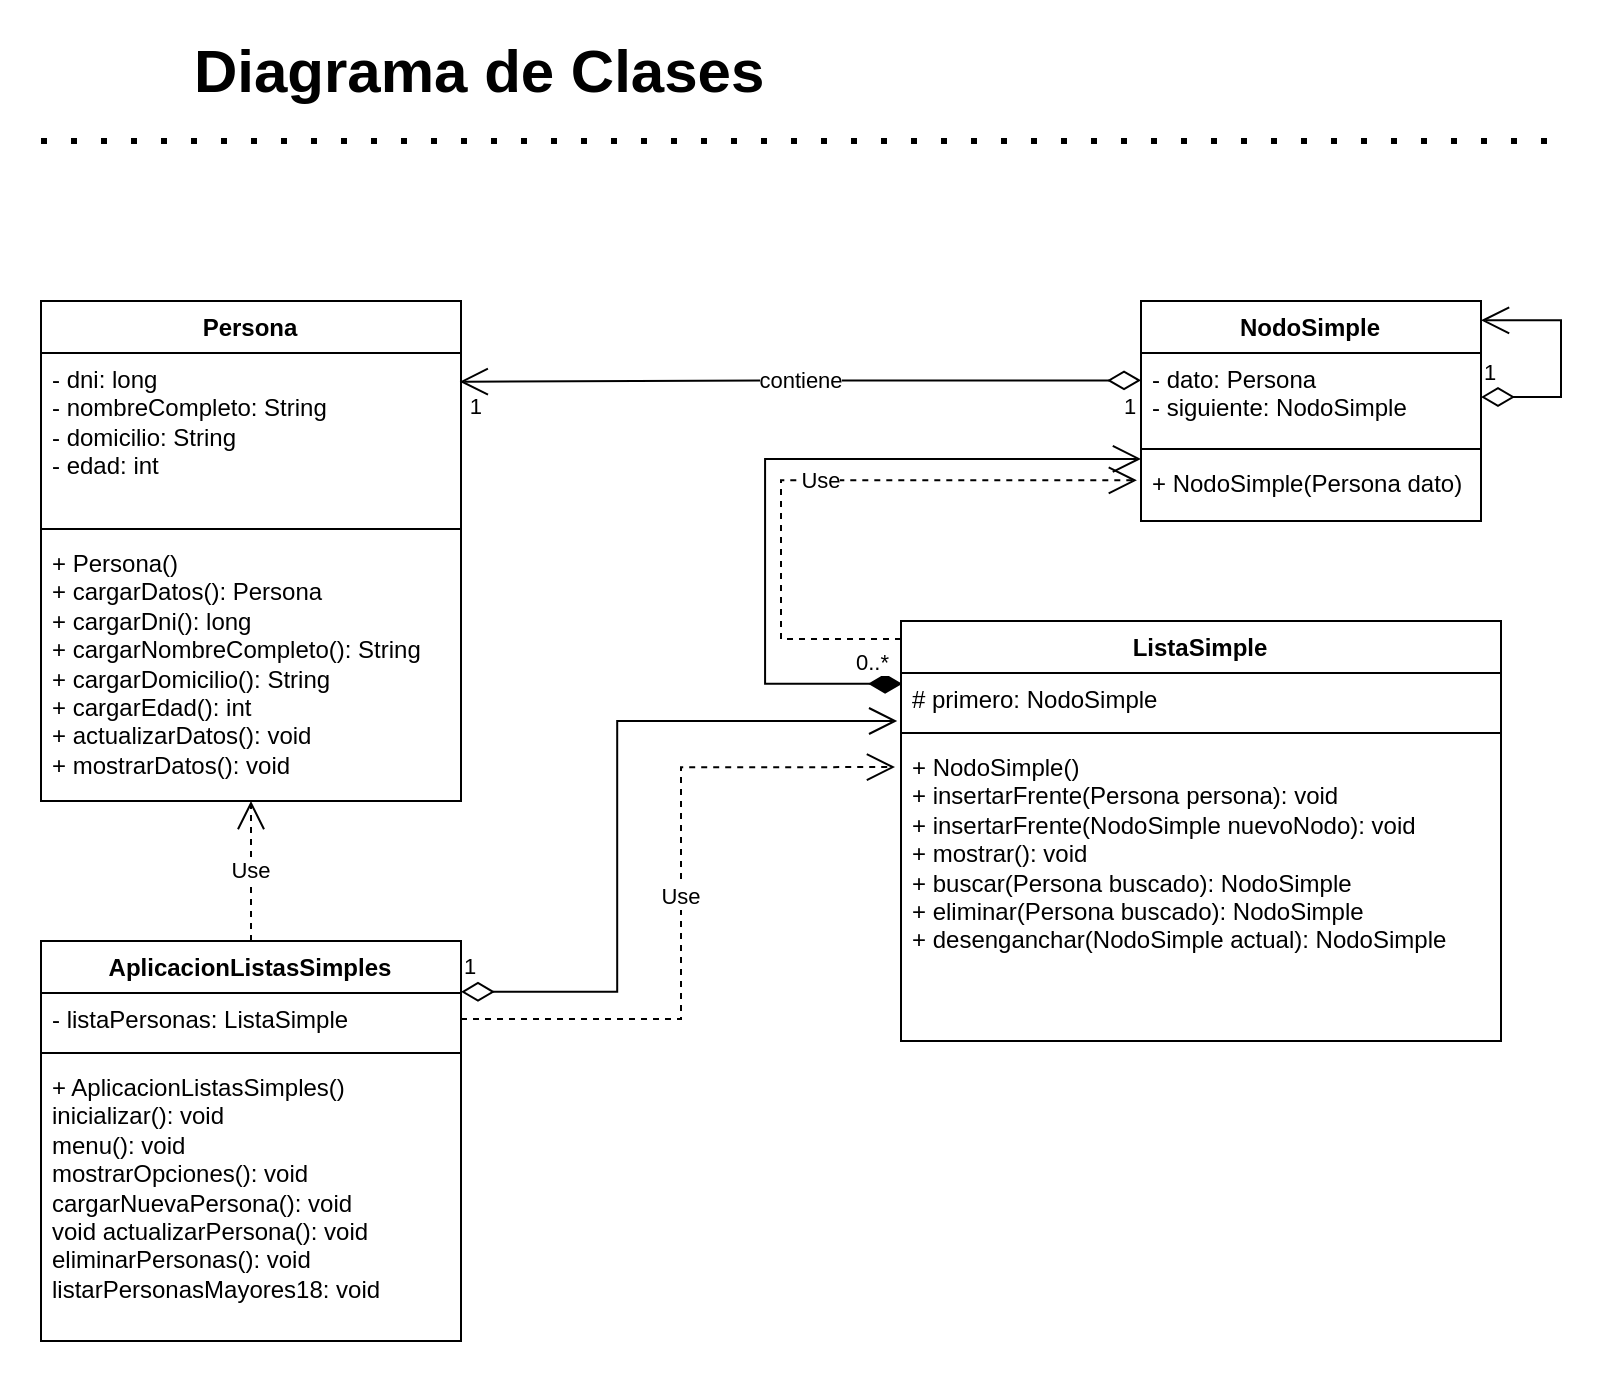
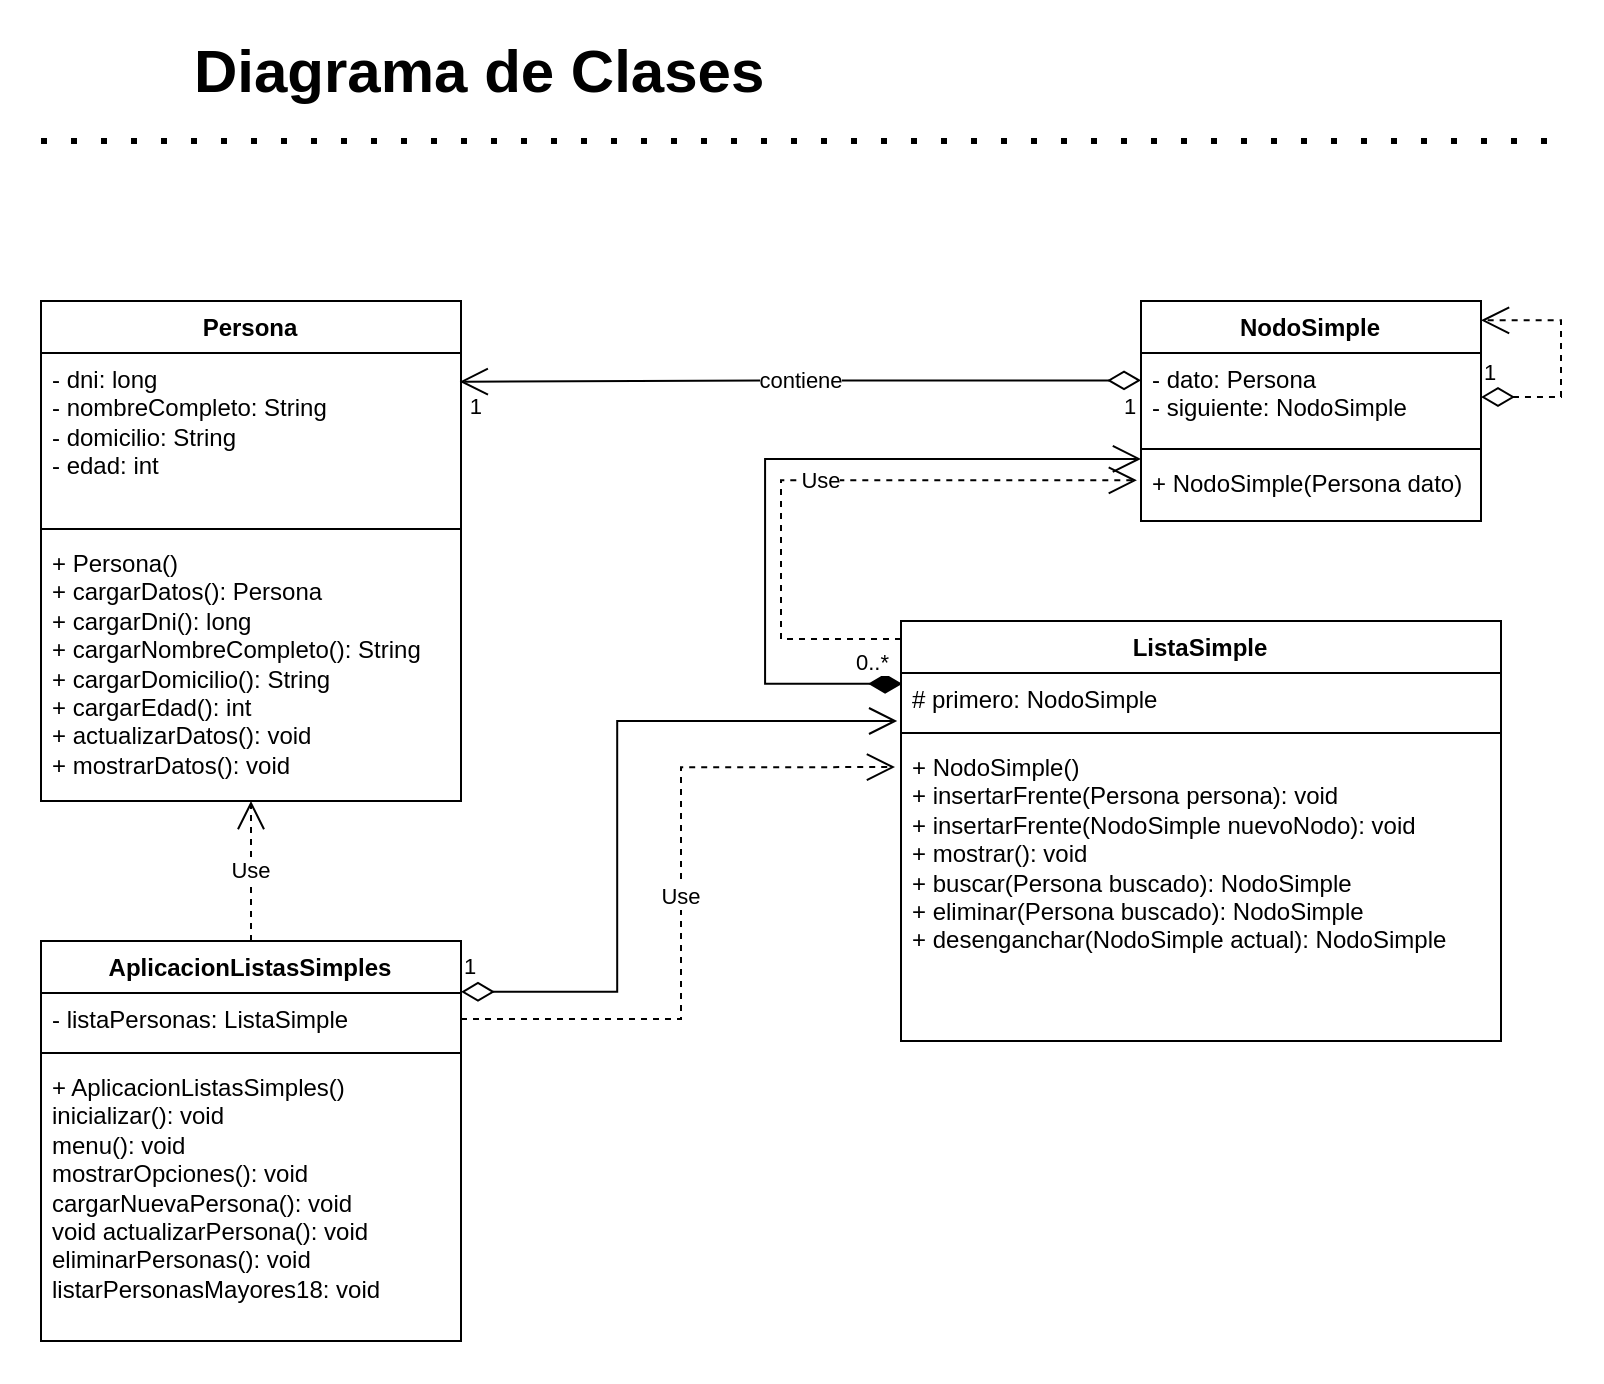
  <mxCell id="0" />
  <mxCell id="1" parent="0" />
  <mxCell id="2" value="Persona" style="swimlane;fontStyle=1;align=center;verticalAlign=top;childLayout=stackLayout;horizontal=1;startSize=26;horizontalStack=0;resizeParent=1;resizeParentMax=0;resizeLast=0;collapsible=1;marginBottom=0;whiteSpace=wrap;html=1;" vertex="1" parent="1"><mxGeometry x="20" y="150" width="210" height="250" as="geometry" /></mxCell>
  <mxCell id="3" value="- dni: long&lt;br&gt;- nombreCompleto: String&lt;br&gt;- domicilio: String&lt;br&gt;- edad: int" style="text;strokeColor=none;fillColor=none;align=left;verticalAlign=top;spacingLeft=4;spacingRight=4;overflow=hidden;rotatable=0;points=[[0,0.5],[1,0.5]];portConstraint=eastwest;whiteSpace=wrap;html=1;" vertex="1" parent="2"><mxGeometry y="26" width="210" height="84" as="geometry" /></mxCell>
  <mxCell id="4" value="" style="line;strokeWidth=1;fillColor=none;align=left;verticalAlign=middle;spacingTop=-1;spacingLeft=3;spacingRight=3;rotatable=0;labelPosition=right;points=[];portConstraint=eastwest;strokeColor=inherit;" vertex="1" parent="2"><mxGeometry y="110" width="210" height="8" as="geometry" /></mxCell>
  <mxCell id="5" value="+ Persona()&lt;br&gt;+ cargarDatos(): Persona&lt;br&gt;+ cargarDni(): long&lt;br&gt;+ cargarNombreCompleto(): String&lt;br&gt;+ cargarDomicilio(): String&lt;br&gt;+ cargarEdad(): int&lt;br&gt;+ actualizarDatos(): void&lt;div&gt;+ mostrarDatos(): void&lt;/div&gt;" style="text;strokeColor=none;fillColor=none;align=left;verticalAlign=top;spacingLeft=4;spacingRight=4;overflow=hidden;rotatable=0;points=[[0,0.5],[1,0.5]];portConstraint=eastwest;whiteSpace=wrap;html=1;" vertex="1" parent="2"><mxGeometry y="118" width="210" height="132" as="geometry" /></mxCell>
  <mxCell id="6" value="" style="endArrow=none;dashed=1;html=1;rounded=0;fontStyle=1;strokeWidth=3;dashPattern=1 4;fontSize=5;" edge="1" parent="1"><mxGeometry width="50" height="50" relative="1" as="geometry"><mxPoint x="20" y="70" as="sourcePoint" /><mxPoint x="780" y="70" as="targetPoint" /></mxGeometry></mxCell>
  <mxCell id="7" value="Diagrama de Clases" style="text;html=1;align=left;verticalAlign=middle;whiteSpace=wrap;rounded=0;fontSize=30;fontStyle=1;fontFamily=Helvetica;" vertex="1" parent="1"><mxGeometry x="95" y="20" width="410" height="30" as="geometry" /></mxCell>
  <mxCell id="8" value="NodoSimple" style="swimlane;fontStyle=1;align=center;verticalAlign=top;childLayout=stackLayout;horizontal=1;startSize=26;horizontalStack=0;resizeParent=1;resizeParentMax=0;resizeLast=0;collapsible=1;marginBottom=0;whiteSpace=wrap;html=1;" vertex="1" parent="1"><mxGeometry x="570" y="150" width="170" height="110" as="geometry" /></mxCell>
  <mxCell id="9" value="- dato: Persona&lt;br&gt;- siguiente: NodoSimple" style="text;strokeColor=none;fillColor=none;align=left;verticalAlign=top;spacingLeft=4;spacingRight=4;overflow=hidden;rotatable=0;points=[[0,0.5],[1,0.5]];portConstraint=eastwest;whiteSpace=wrap;html=1;" vertex="1" parent="8"><mxGeometry y="26" width="170" height="44" as="geometry" /></mxCell>
  <mxCell id="10" value="" style="line;strokeWidth=1;fillColor=none;align=left;verticalAlign=middle;spacingTop=-1;spacingLeft=3;spacingRight=3;rotatable=0;labelPosition=right;points=[];portConstraint=eastwest;strokeColor=inherit;" vertex="1" parent="8"><mxGeometry y="70" width="170" height="8" as="geometry" /></mxCell>
  <mxCell id="11" value="+ NodoSimple(Persona dato)" style="text;strokeColor=none;fillColor=none;align=left;verticalAlign=top;spacingLeft=4;spacingRight=4;overflow=hidden;rotatable=0;points=[[0,0.5],[1,0.5]];portConstraint=eastwest;whiteSpace=wrap;html=1;" vertex="1" parent="8"><mxGeometry y="78" width="170" height="32" as="geometry" /></mxCell>
- <mxCell id="12" value="1" style="endArrow=open;html=1;endSize=12;startArrow=diamondThin;startSize=14;startFill=0;edgeStyle=elbowEdgeStyle;align=left;verticalAlign=bottom;rounded=0;exitX=1;exitY=0.5;exitDx=0;exitDy=0;entryX=1;entryY=0.088;entryDx=0;entryDy=0;entryPerimeter=0;" edge="1" parent="8" source="9" target="8"><mxGeometry x="-1" y="3" relative="1" as="geometry"><mxPoint x="-80" y="100" as="sourcePoint" /><mxPoint x="80" y="100" as="targetPoint" /><Array as="points"><mxPoint x="210" y="30" /></Array></mxGeometry></mxCell>
+ <mxCell id="12" value="1" style="endArrow=open;html=1;endSize=12;startArrow=diamondThin;startSize=14;startFill=0;edgeStyle=elbowEdgeStyle;align=left;verticalAlign=bottom;rounded=0;exitX=1;exitY=0.5;exitDx=0;exitDy=0;entryX=1;entryY=0.088;entryDx=0;entryDy=0;entryPerimeter=0;dashed=1;" edge="1" parent="8" source="9" target="8"><mxGeometry x="-1" y="3" relative="1" as="geometry"><mxPoint x="-80" y="100" as="sourcePoint" /><mxPoint x="80" y="100" as="targetPoint" /><Array as="points"><mxPoint x="210" y="30" /></Array></mxGeometry></mxCell>
  <mxCell id="13" value="ListaSimple" style="swimlane;fontStyle=1;align=center;verticalAlign=top;childLayout=stackLayout;horizontal=1;startSize=26;horizontalStack=0;resizeParent=1;resizeParentMax=0;resizeLast=0;collapsible=1;marginBottom=0;whiteSpace=wrap;html=1;" vertex="1" parent="1"><mxGeometry x="450" y="310" width="300" height="210" as="geometry" /></mxCell>
  <mxCell id="14" value="# primero: NodoSimple" style="text;strokeColor=none;fillColor=none;align=left;verticalAlign=top;spacingLeft=4;spacingRight=4;overflow=hidden;rotatable=0;points=[[0,0.5],[1,0.5]];portConstraint=eastwest;whiteSpace=wrap;html=1;" vertex="1" parent="13"><mxGeometry y="26" width="300" height="26" as="geometry" /></mxCell>
  <mxCell id="15" value="" style="line;strokeWidth=1;fillColor=none;align=left;verticalAlign=middle;spacingTop=-1;spacingLeft=3;spacingRight=3;rotatable=0;labelPosition=right;points=[];portConstraint=eastwest;strokeColor=inherit;" vertex="1" parent="13"><mxGeometry y="52" width="300" height="8" as="geometry" /></mxCell>
  <mxCell id="16" value="+ NodoSimple()&lt;br&gt;+ insertarFrente(Persona persona): void&lt;br&gt;+ insertarFrente(NodoSimple nuevoNodo): void&lt;br&gt;+ mostrar(): void&lt;br&gt;+ buscar(Persona buscado): NodoSimple&lt;br&gt;+ eliminar(Persona buscado): NodoSimple&lt;div&gt;+ desenganchar(NodoSimple actual): NodoSimple&lt;/div&gt;" style="text;strokeColor=none;fillColor=none;align=left;verticalAlign=top;spacingLeft=4;spacingRight=4;overflow=hidden;rotatable=0;points=[[0,0.5],[1,0.5]];portConstraint=eastwest;whiteSpace=wrap;html=1;" vertex="1" parent="13"><mxGeometry y="60" width="300" height="150" as="geometry" /></mxCell>
  <mxCell id="17" value="AplicacionListasSimples" style="swimlane;fontStyle=1;align=center;verticalAlign=top;childLayout=stackLayout;horizontal=1;startSize=26;horizontalStack=0;resizeParent=1;resizeParentMax=0;resizeLast=0;collapsible=1;marginBottom=0;whiteSpace=wrap;html=1;" vertex="1" parent="1"><mxGeometry x="20" y="470" width="210" height="200" as="geometry" /></mxCell>
  <mxCell id="18" value="- listaPersonas: ListaSimple" style="text;strokeColor=none;fillColor=none;align=left;verticalAlign=top;spacingLeft=4;spacingRight=4;overflow=hidden;rotatable=0;points=[[0,0.5],[1,0.5]];portConstraint=eastwest;whiteSpace=wrap;html=1;" vertex="1" parent="17"><mxGeometry y="26" width="210" height="26" as="geometry" /></mxCell>
  <mxCell id="19" value="" style="line;strokeWidth=1;fillColor=none;align=left;verticalAlign=middle;spacingTop=-1;spacingLeft=3;spacingRight=3;rotatable=0;labelPosition=right;points=[];portConstraint=eastwest;strokeColor=inherit;" vertex="1" parent="17"><mxGeometry y="52" width="210" height="8" as="geometry" /></mxCell>
  <mxCell id="20" value="+ AplicacionListasSimples()&lt;br&gt;inicializar(): void&lt;br&gt;menu(): void&lt;br&gt;mostrarOpciones(): void&lt;br&gt;cargarNuevaPersona(): void&lt;br&gt;void actualizarPersona(): void&lt;div&gt;eliminarPersonas(): void&lt;/div&gt;&lt;div&gt;listarPersonasMayores18: void&lt;/div&gt;" style="text;strokeColor=none;fillColor=none;align=left;verticalAlign=top;spacingLeft=4;spacingRight=4;overflow=hidden;rotatable=0;points=[[0,0.5],[1,0.5]];portConstraint=eastwest;whiteSpace=wrap;html=1;" vertex="1" parent="17"><mxGeometry y="60" width="210" height="140" as="geometry" /></mxCell>
  <mxCell id="21" value="Use" style="endArrow=open;endSize=12;dashed=1;html=1;rounded=0;exitX=0.5;exitY=0;exitDx=0;exitDy=0;" edge="1" parent="1" source="17" target="5"><mxGeometry width="160" relative="1" as="geometry"><mxPoint x="450" y="410" as="sourcePoint" /><mxPoint x="610" y="410" as="targetPoint" /></mxGeometry></mxCell>
  <mxCell id="22" value="Use" style="endArrow=open;endSize=12;dashed=1;html=1;rounded=0;exitX=1;exitY=0.5;exitDx=0;exitDy=0;entryX=-0.01;entryY=0.087;entryDx=0;entryDy=0;entryPerimeter=0;edgeStyle=orthogonalEdgeStyle;" edge="1" parent="1" source="18" target="16"><mxGeometry width="160" relative="1" as="geometry"><mxPoint x="450" y="410" as="sourcePoint" /><mxPoint x="610" y="410" as="targetPoint" /></mxGeometry></mxCell>
  <mxCell id="23" value="1" style="endArrow=open;html=1;endSize=12;startArrow=diamondThin;startSize=14;startFill=0;edgeStyle=orthogonalEdgeStyle;align=left;verticalAlign=bottom;rounded=0;exitX=1.009;exitY=0.072;exitDx=0;exitDy=0;exitPerimeter=0;" edge="1" parent="1"><mxGeometry x="-1" y="3" relative="1" as="geometry"><mxPoint x="230" y="495.4" as="sourcePoint" /><mxPoint x="448.11" y="360" as="targetPoint" /><Array as="points"><mxPoint x="308.11" y="495" /><mxPoint x="308.11" y="360" /></Array></mxGeometry></mxCell>
  <mxCell id="24" value="0..*" style="endArrow=open;html=1;endSize=12;startArrow=diamondThin;startSize=14;startFill=1;edgeStyle=elbowEdgeStyle;align=left;verticalAlign=bottom;rounded=0;exitX=-0.005;exitY=0.208;exitDx=0;exitDy=0;exitPerimeter=0;entryX=-0.012;entryY=0.031;entryDx=0;entryDy=0;entryPerimeter=0;" edge="1" parent="1"><mxGeometry x="-0.865" y="-1" relative="1" as="geometry"><mxPoint x="450.54" y="341.408" as="sourcePoint" /><mxPoint x="570" y="228.992" as="targetPoint" /><Array as="points"><mxPoint x="382.04" y="280" /></Array><mxPoint as="offset" /></mxGeometry></mxCell>
  <mxCell id="25" value="Use" style="endArrow=open;endSize=12;dashed=1;html=1;rounded=0;exitX=0;exitY=0.043;exitDx=0;exitDy=0;entryX=-0.012;entryY=0.365;entryDx=0;entryDy=0;entryPerimeter=0;exitPerimeter=0;edgeStyle=elbowEdgeStyle;" edge="1" parent="1" source="13" target="11"><mxGeometry width="160" relative="1" as="geometry"><mxPoint x="530" y="260" as="sourcePoint" /><mxPoint x="690" y="260" as="targetPoint" /><Array as="points"><mxPoint x="390" y="260" /></Array></mxGeometry></mxCell>
  <mxCell id="26" value="contiene" style="endArrow=open;html=1;endSize=12;startArrow=diamondThin;startSize=14;startFill=0;edgeStyle=orthogonalEdgeStyle;rounded=0;entryX=0.997;entryY=0.171;entryDx=0;entryDy=0;entryPerimeter=0;exitX=0;exitY=0.311;exitDx=0;exitDy=0;exitPerimeter=0;" edge="1" parent="1" source="9" target="3"><mxGeometry relative="1" as="geometry"><mxPoint x="300" y="270" as="sourcePoint" /><mxPoint x="460" y="270" as="targetPoint" /></mxGeometry></mxCell>
  <mxCell id="27" value="1" style="edgeLabel;resizable=0;html=1;align=left;verticalAlign=top;" connectable="0" vertex="1" parent="26"><mxGeometry x="-1" relative="1" as="geometry"><mxPoint x="-10" as="offset" /></mxGeometry></mxCell>
  <mxCell id="28" value="1" style="edgeLabel;resizable=0;html=1;align=right;verticalAlign=top;" connectable="0" vertex="1" parent="26"><mxGeometry x="1" relative="1" as="geometry"><mxPoint x="11" as="offset" /></mxGeometry></mxCell>
